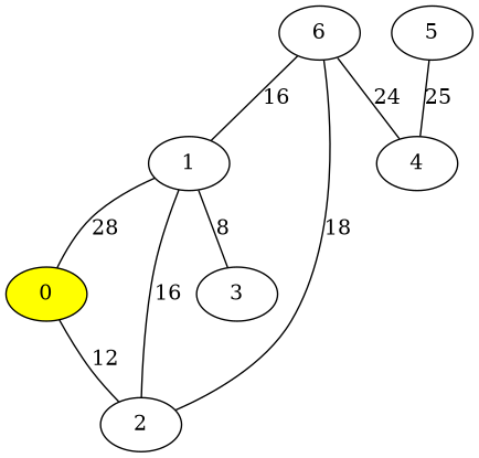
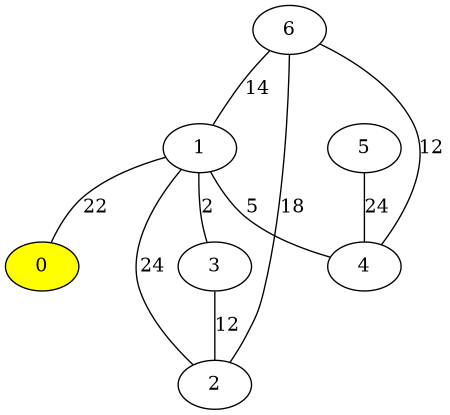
  graph {
    0 [fillcolor=yellow style=filled]
    1
    2
    3
    4
    5
    6
-   1 -- 0 [label=28]
-   1 -- 2 [label=16]
-   1 -- 3 [label=8]
-   0 -- 2 [label=12]
-   5 -- 4 [label=25]
-   6 -- 1 [label=16]
+   1 -- 0 [label=22]
+   1 -- 2 [label=24]
+   1 -- 3 [label=2]
+   1 -- 4 [label=5]
+   3 -- 2 [label=12]
+   5 -- 4 [label=24]
+   6 -- 1 [label=14]
    6 -- 2 [label=18]
-   6 -- 4 [label=24]
+   6 -- 4 [label=12]
  }
